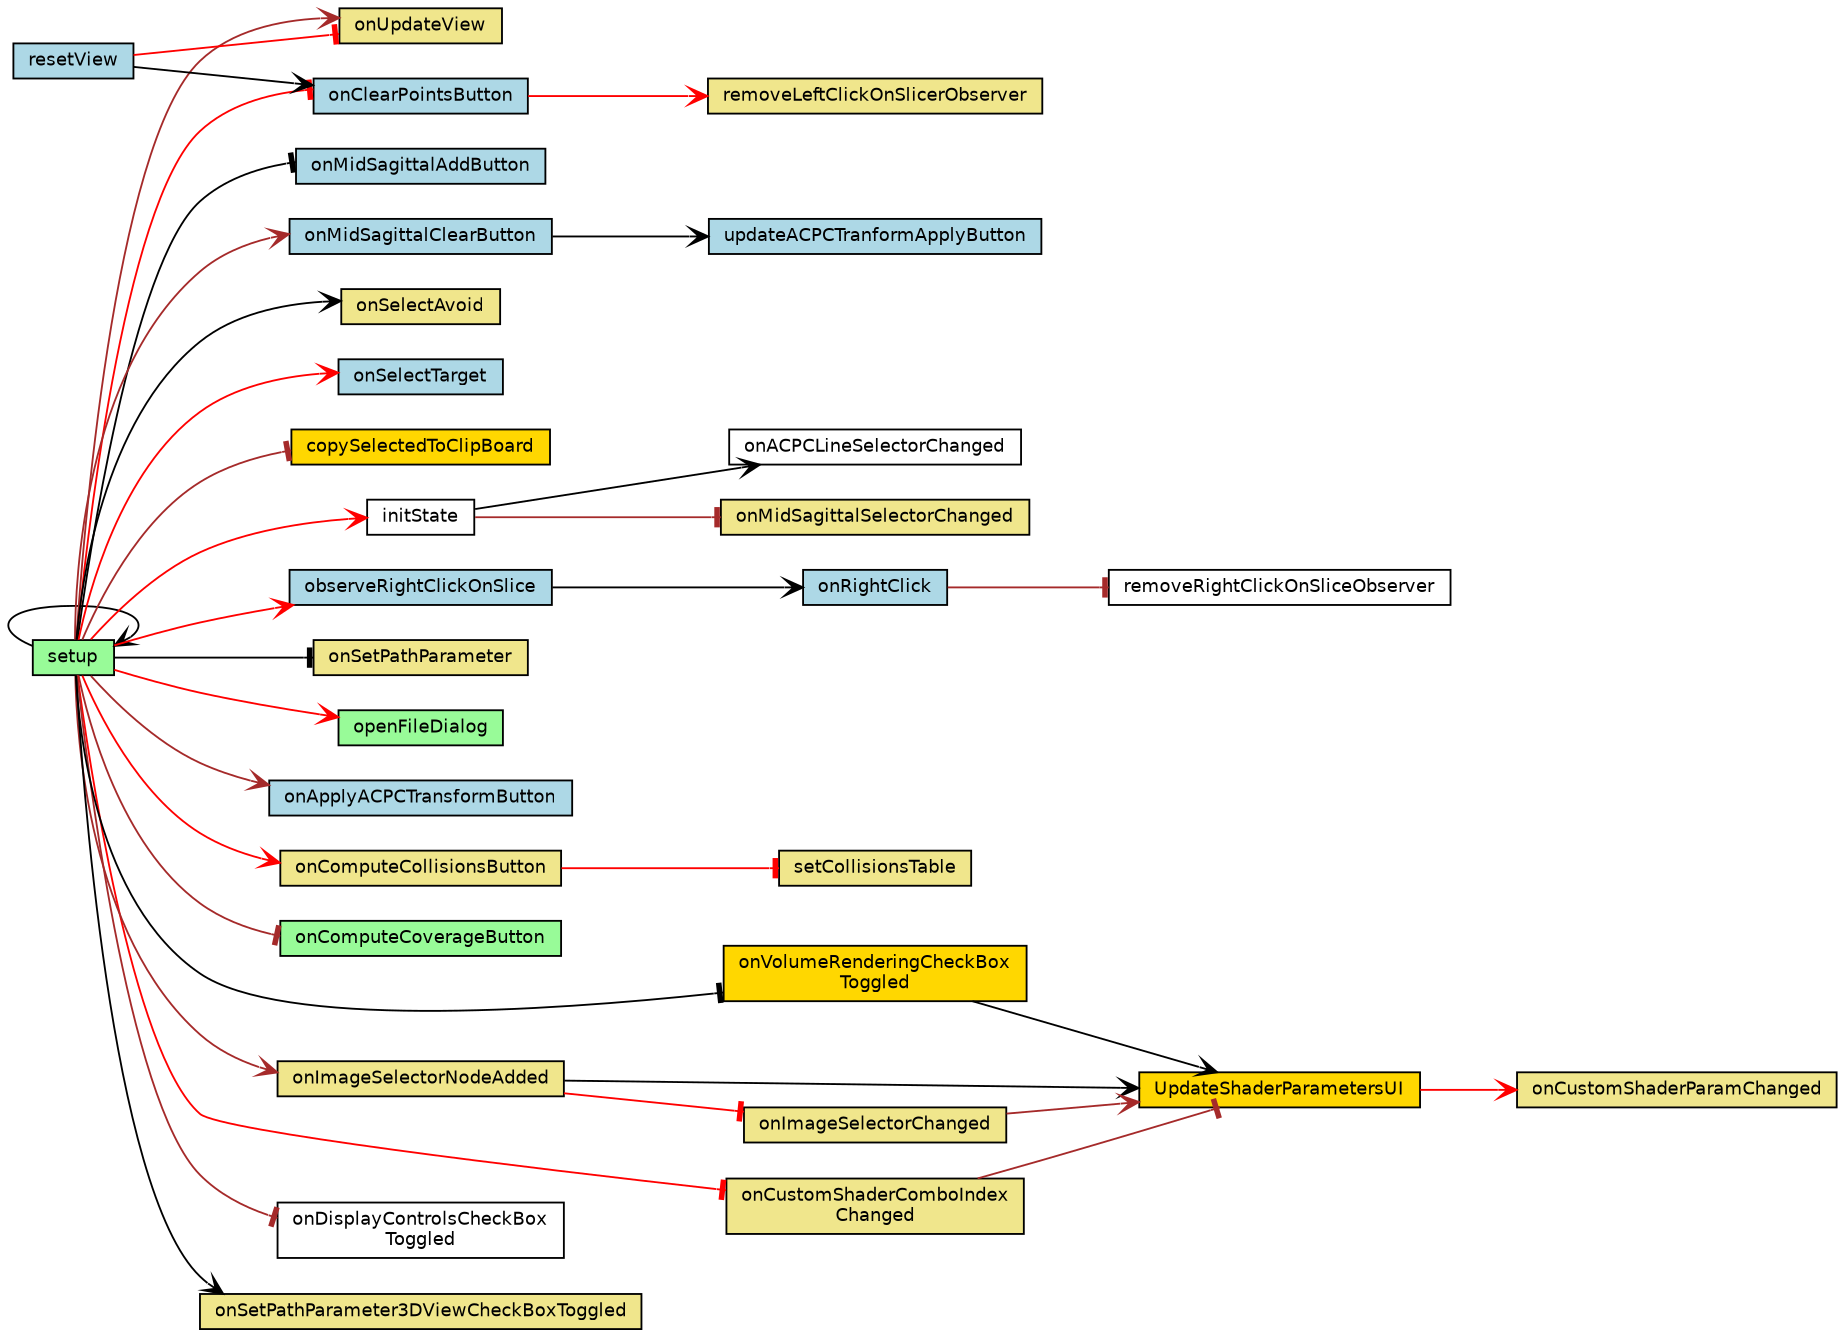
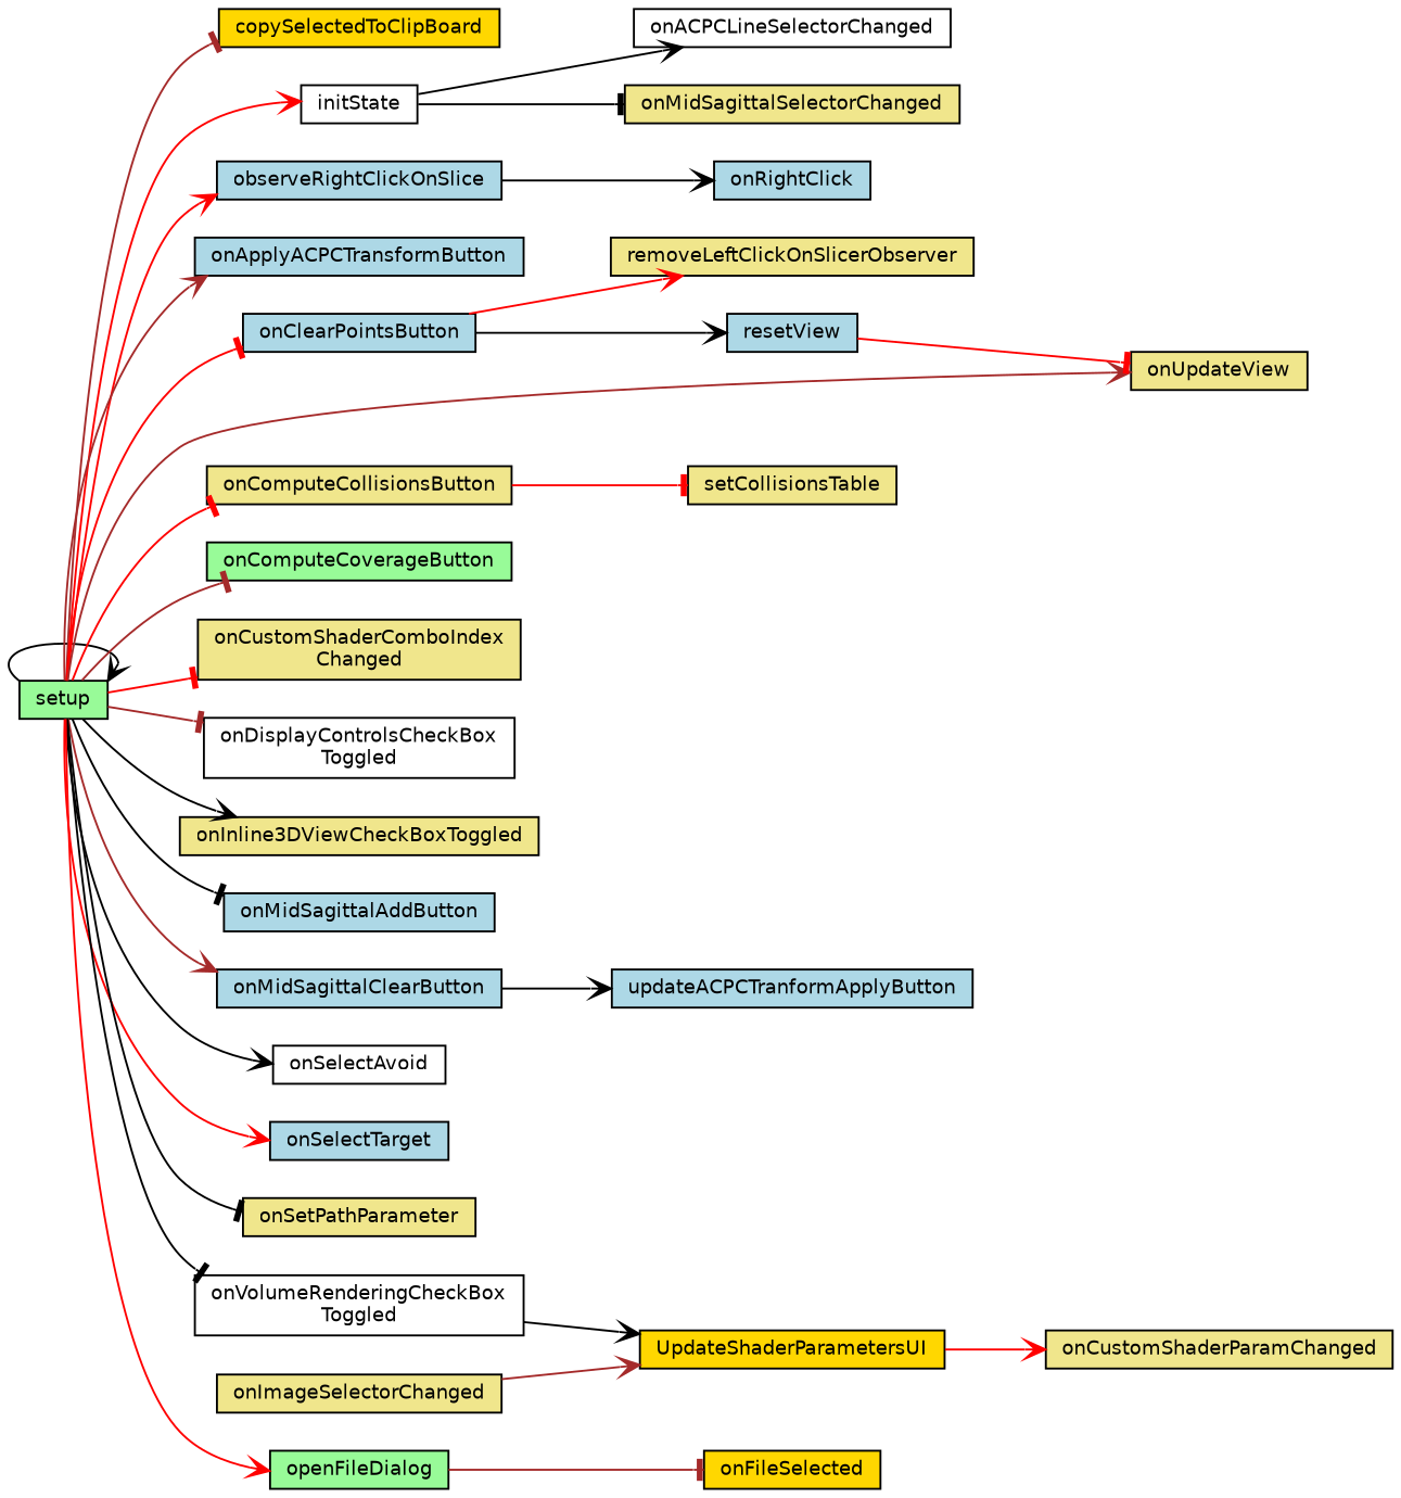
  digraph {
    rankdir=LR
    node [color=black fillcolor=khaki fontname=Helvetica fontsize=10 shape=record style=filled]
    edge [arrowhead=vee color=black fontname=Helvetica fontsize=10 labelfontname=Helvetica labelfontsize=10 style=solid]
    n1 [fillcolor=palegreen fontcolor=black height=0.2 label=setup width=0.4]
    n2 [fillcolor=gold height=0.2 label=copySelectedToClipBoard width=0.4]
    n3 [fillcolor=white height=0.2 label=initState width=0.4]
    n4 [fillcolor=lightblue height=0.2 label=observeRightClickOnSlice width=0.4]
    n5 [fillcolor=lightblue height=0.2 label=onApplyACPCTransformButton width=0.4]
    n6 [fillcolor=lightblue height=0.2 label=onClearPointsButton width=0.4]
    n7 [height=0.2 label=onUpdateView width=0.4]
    n8 [height=0.2 label=onComputeCollisionsButton width=0.4]
    n9 [fillcolor=palegreen height=0.2 label=onComputeCoverageButton width=0.4]
    n10 [height=0.2 label="onCustomShaderComboIndex\lChanged" width=0.4]
    n11 [fillcolor=white height=0.2 label="onDisplayControlsCheckBox\lToggled" width=0.4]
-   n12 [height=0.2 label=onImageSelectorNodeAdded width=0.4]
-   n13 [height=0.2 label=onSetPathParameter3DViewCheckBoxToggled width=0.4]
+   n13 [height=0.2 label=onInline3DViewCheckBoxToggled width=0.4]
    n14 [fillcolor=lightblue height=0.2 label=onMidSagittalAddButton width=0.4]
    n15 [fillcolor=lightblue height=0.2 label=onMidSagittalClearButton width=0.4]
-   n16 [height=0.2 label=onSelectAvoid width=0.4]
+   n16 [fillcolor=white height=0.2 label=onSelectAvoid width=0.4]
    n17 [fillcolor=lightblue height=0.2 label=onSelectTarget width=0.4]
    n18 [height=0.2 label=onSetPathParameter width=0.4]
-   n19 [fillcolor=gold height=0.2 label="onVolumeRenderingCheckBox\lToggled" width=0.4]
+   n19 [fillcolor=white height=0.2 label="onVolumeRenderingCheckBox\lToggled" width=0.4]
    n20 [fillcolor=palegreen height=0.2 label=openFileDialog width=0.4]
    n21 [fillcolor=white height=0.2 label=onACPCLineSelectorChanged width=0.4]
    n22 [height=0.2 label=onMidSagittalSelectorChanged width=0.4]
    n23 [fillcolor=lightblue height=0.2 label=onRightClick width=0.4]
    n24 [height=0.2 label=removeLeftClickOnSlicerObserver width=0.4]
    n25 [fillcolor=lightblue height=0.2 label=resetView width=0.4]
    n26 [height=0.2 label=setCollisionsTable width=0.4]
    n27 [fillcolor=gold height=0.2 label=UpdateShaderParametersUI width=0.4]
    n28 [height=0.2 label=onImageSelectorChanged width=0.4]
    n29 [fillcolor=lightblue height=0.2 label=updateACPCTranformApplyButton width=0.4]
-   n31 [fillcolor=white height=0.2 label=removeRightClickOnSliceObserver width=0.4]
+   n30 [fillcolor=gold height=0.2 label=onFileSelected width=0.4]
    n32 [height=0.2 label=onCustomShaderParamChanged width=0.4]
    n1 -> n1
    n1 -> n2 [arrowhead=tee color=brown]
    n1 -> n3 [color=red]
    n1 -> n4 [color=red]
    n1 -> n5 [color=brown]
    n1 -> n6 [arrowhead=tee color=red]
    n1 -> n7 [color=brown]
-   n1 -> n8 [color=red]
+   n1 -> n8 [arrowhead=tee color=red]
    n1 -> n9 [arrowhead=tee color=brown]
    n1 -> n10 [arrowhead=tee color=red]
    n1 -> n11 [arrowhead=tee color=brown]
-   n1 -> n12 [color=brown]
    n1 -> n13
    n1 -> n14 [arrowhead=tee]
    n1 -> n15 [color=brown]
    n1 -> n16
    n1 -> n17 [color=red]
    n1 -> n18 [arrowhead=tee]
    n1 -> n19 [arrowhead=tee]
    n1 -> n20 [color=red]
    n3 -> n21
-   n3 -> n22 [arrowhead=tee color=brown]
+   n3 -> n22 [arrowhead=tee]
    n4 -> n23
    n6 -> n24 [color=red]
-   n25 -> n6
+   n6 -> n25
    n8 -> n26 [arrowhead=tee color=red]
-   n10 -> n27 [arrowhead=tee color=brown]
-   n12 -> n27
-   n12 -> n28 [arrowhead=tee color=red]
    n15 -> n29
    n19 -> n27
-   n23 -> n31 [arrowhead=tee color=brown]
+   n20 -> n30 [arrowhead=tee color=brown]
    n25 -> n7 [arrowhead=tee color=red]
    n27 -> n32 [color=red]
    n28 -> n27 [color=brown]
  }
